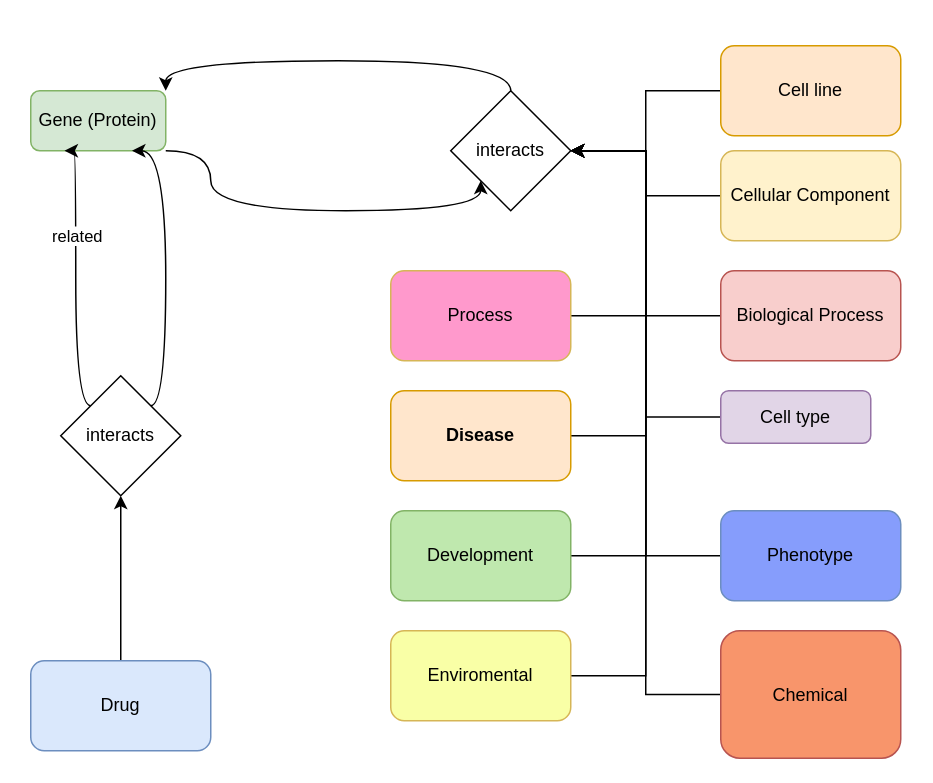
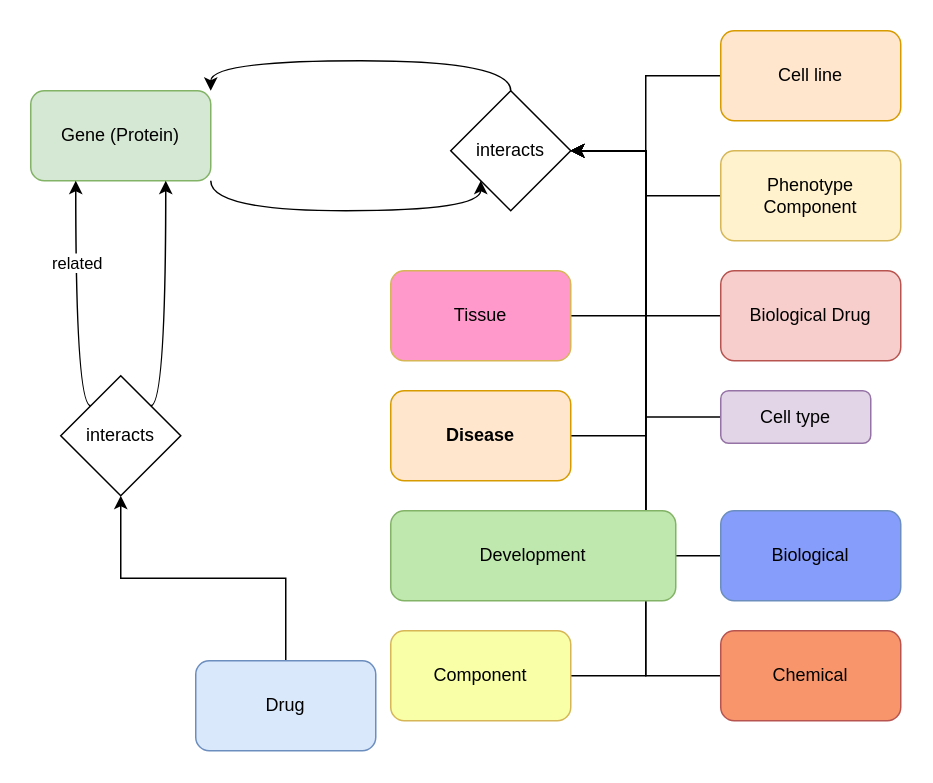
  <mxCell id="0" />
  <mxCell id="1" parent="0" />
  <mxCell id="2" style="edgeStyle=orthogonalEdgeStyle;rounded=0;orthogonalLoop=1;jettySize=auto;html=1;exitX=1;exitY=1;exitDx=0;exitDy=0;entryX=0;entryY=1;entryDx=0;entryDy=0;curved=1;" parent="1" source="3" target="5" edge="1"><mxGeometry relative="1" as="geometry"><Array as="points"><mxPoint x="140" y="140" /><mxPoint x="320" y="140" /></Array></mxGeometry></mxCell>
- <mxCell id="3" value="Gene (Protein)" style="rounded=1;whiteSpace=wrap;html=1;fillColor=#d5e8d4;strokeColor=#82b366;" parent="1" vertex="1"><mxGeometry x="20" y="60" width="90" height="40" as="geometry" /></mxCell>
+ <mxCell id="3" value="Gene (Protein)" style="rounded=1;whiteSpace=wrap;html=1;fillColor=#d5e8d4;strokeColor=#82b366;" parent="1" vertex="1"><mxGeometry x="20" y="60" width="120" height="60" as="geometry" /></mxCell>
  <mxCell id="4" style="edgeStyle=orthogonalEdgeStyle;curved=1;rounded=0;orthogonalLoop=1;jettySize=auto;html=1;exitX=0.5;exitY=0;exitDx=0;exitDy=0;entryX=1;entryY=0;entryDx=0;entryDy=0;" parent="1" source="5" target="3" edge="1"><mxGeometry relative="1" as="geometry" /></mxCell>
  <mxCell id="5" value="interacts" style="rhombus;whiteSpace=wrap;html=1;" parent="1" vertex="1"><mxGeometry x="300" y="60" width="80" height="80" as="geometry" /></mxCell>
  <mxCell id="6" style="edgeStyle=orthogonalEdgeStyle;rounded=0;orthogonalLoop=1;jettySize=auto;html=1;exitX=0;exitY=0.5;exitDx=0;exitDy=0;entryX=1;entryY=0.5;entryDx=0;entryDy=0;" parent="1" source="7" target="5" edge="1"><mxGeometry relative="1" as="geometry" /></mxCell>
- <mxCell id="7" value="Cell line" style="rounded=1;whiteSpace=wrap;html=1;fillColor=#ffe6cc;strokeColor=#d79b00;" parent="1" vertex="1"><mxGeometry x="480" y="30" width="120" height="60" as="geometry" /></mxCell>
+ <mxCell id="7" value="Cell line" style="rounded=1;whiteSpace=wrap;html=1;fillColor=#ffe6cc;strokeColor=#d79b00;" parent="1" vertex="1"><mxGeometry x="480" y="20" width="120" height="60" as="geometry" /></mxCell>
  <mxCell id="8" style="edgeStyle=orthogonalEdgeStyle;rounded=0;orthogonalLoop=1;jettySize=auto;html=1;exitX=0;exitY=0.5;exitDx=0;exitDy=0;" parent="1" source="9" target="5" edge="1"><mxGeometry relative="1" as="geometry" /></mxCell>
- <mxCell id="9" value="Cellular Component" style="rounded=1;whiteSpace=wrap;html=1;fillColor=#fff2cc;strokeColor=#d6b656;" parent="1" vertex="1"><mxGeometry x="480" y="100" width="120" height="60" as="geometry" /></mxCell>
+ <mxCell id="9" value="Phenotype Component" style="rounded=1;whiteSpace=wrap;html=1;fillColor=#fff2cc;strokeColor=#d6b656;" parent="1" vertex="1"><mxGeometry x="480" y="100" width="120" height="60" as="geometry" /></mxCell>
  <mxCell id="10" style="edgeStyle=orthogonalEdgeStyle;rounded=0;orthogonalLoop=1;jettySize=auto;html=1;exitX=0;exitY=0.5;exitDx=0;exitDy=0;entryX=1;entryY=0.5;entryDx=0;entryDy=0;" edge="1" parent="1" source="11" target="5"><mxGeometry relative="1" as="geometry" /></mxCell>
- <mxCell id="11" value="Biological Process" style="rounded=1;whiteSpace=wrap;html=1;fillColor=#f8cecc;strokeColor=#b85450;" parent="1" vertex="1"><mxGeometry x="480" y="180" width="120" height="60" as="geometry" /></mxCell>
+ <mxCell id="11" value="Biological Drug" style="rounded=1;whiteSpace=wrap;html=1;fillColor=#f8cecc;strokeColor=#b85450;" parent="1" vertex="1"><mxGeometry x="480" y="180" width="120" height="60" as="geometry" /></mxCell>
  <mxCell id="12" style="edgeStyle=orthogonalEdgeStyle;rounded=0;orthogonalLoop=1;jettySize=auto;html=1;exitX=0;exitY=0.5;exitDx=0;exitDy=0;entryX=1;entryY=0.5;entryDx=0;entryDy=0;" parent="1" source="13" target="5" edge="1"><mxGeometry relative="1" as="geometry" /></mxCell>
  <mxCell id="13" value="Cell type" style="rounded=1;whiteSpace=wrap;html=1;fillColor=#e1d5e7;strokeColor=#9673a6;" parent="1" vertex="1"><mxGeometry x="480" y="260" width="100" height="35" as="geometry" /></mxCell>
  <mxCell id="14" style="edgeStyle=orthogonalEdgeStyle;rounded=0;orthogonalLoop=1;jettySize=auto;html=1;exitX=0;exitY=0.5;exitDx=0;exitDy=0;entryX=1;entryY=0.5;entryDx=0;entryDy=0;" parent="1" source="15" target="5" edge="1"><mxGeometry relative="1" as="geometry" /></mxCell>
- <mxCell id="15" value="Phenotype" style="rounded=1;whiteSpace=wrap;html=1;strokeColor=#6c8ebf;fillColor=#869DFC;" parent="1" vertex="1"><mxGeometry x="480" y="340" width="120" height="60" as="geometry" /></mxCell>
+ <mxCell id="15" value="Biological" style="rounded=1;whiteSpace=wrap;html=1;strokeColor=#6c8ebf;fillColor=#869DFC;" parent="1" vertex="1"><mxGeometry x="480" y="340" width="120" height="60" as="geometry" /></mxCell>
  <mxCell id="16" style="edgeStyle=orthogonalEdgeStyle;rounded=0;orthogonalLoop=1;jettySize=auto;html=1;exitX=0;exitY=0.5;exitDx=0;exitDy=0;entryX=1;entryY=0.5;entryDx=0;entryDy=0;" parent="1" source="17" target="5" edge="1"><mxGeometry relative="1" as="geometry" /></mxCell>
- <mxCell id="17" value="Chemical" style="rounded=1;whiteSpace=wrap;html=1;strokeColor=#b85450;fillColor=#F8956B;" parent="1" vertex="1"><mxGeometry x="480" y="420" width="120" height="85" as="geometry" /></mxCell>
+ <mxCell id="17" value="Chemical" style="rounded=1;whiteSpace=wrap;html=1;strokeColor=#b85450;fillColor=#F8956B;" parent="1" vertex="1"><mxGeometry x="480" y="420" width="120" height="60" as="geometry" /></mxCell>
  <mxCell id="18" style="edgeStyle=orthogonalEdgeStyle;rounded=0;orthogonalLoop=1;jettySize=auto;html=1;exitX=1;exitY=0.5;exitDx=0;exitDy=0;entryX=1;entryY=0.5;entryDx=0;entryDy=0;" edge="1" parent="1" source="19" target="5"><mxGeometry relative="1" as="geometry"><Array as="points"><mxPoint x="430" y="450" /><mxPoint x="430" y="100" /></Array></mxGeometry></mxCell>
- <mxCell id="19" value="Enviromental" style="rounded=1;whiteSpace=wrap;html=1;strokeColor=#d6b656;fillColor=#F9FFA6;" parent="1" vertex="1"><mxGeometry x="260" y="420" width="120" height="60" as="geometry" /></mxCell>
+ <mxCell id="19" value="Component" style="rounded=1;whiteSpace=wrap;html=1;strokeColor=#d6b656;fillColor=#F9FFA6;" parent="1" vertex="1"><mxGeometry x="260" y="420" width="120" height="60" as="geometry" /></mxCell>
  <mxCell id="20" style="edgeStyle=orthogonalEdgeStyle;rounded=0;orthogonalLoop=1;jettySize=auto;html=1;exitX=1;exitY=0.5;exitDx=0;exitDy=0;" edge="1" parent="1" source="21"><mxGeometry relative="1" as="geometry"><mxPoint x="380" y="100" as="targetPoint" /><Array as="points"><mxPoint x="430" y="370" /><mxPoint x="430" y="100" /></Array></mxGeometry></mxCell>
- <mxCell id="21" value="Development" style="rounded=1;whiteSpace=wrap;html=1;strokeColor=#82b366;fillColor=#BFE8AE;" parent="1" vertex="1"><mxGeometry x="260" y="340" width="120" height="60" as="geometry" /></mxCell>
+ <mxCell id="21" value="Development" style="rounded=1;whiteSpace=wrap;html=1;strokeColor=#82b366;fillColor=#BFE8AE;" parent="1" vertex="1"><mxGeometry x="260" y="340" width="190" height="60" as="geometry" /></mxCell>
  <mxCell id="22" style="edgeStyle=orthogonalEdgeStyle;rounded=0;orthogonalLoop=1;jettySize=auto;html=1;exitX=1;exitY=0.5;exitDx=0;exitDy=0;entryX=1;entryY=0.5;entryDx=0;entryDy=0;" edge="1" parent="1" source="23" target="5"><mxGeometry relative="1" as="geometry"><Array as="points"><mxPoint x="430" y="290" /><mxPoint x="430" y="100" /></Array></mxGeometry></mxCell>
  <mxCell id="23" value="Disease" style="rounded=1;whiteSpace=wrap;html=1;fontStyle=1;strokeColor=#d79b00;fillColor=#ffe6cc;" parent="1" vertex="1"><mxGeometry x="260" y="260" width="120" height="60" as="geometry" /></mxCell>
  <mxCell id="24" style="edgeStyle=orthogonalEdgeStyle;rounded=0;orthogonalLoop=1;jettySize=auto;html=1;exitX=1;exitY=0;exitDx=0;exitDy=0;entryX=0.75;entryY=1;entryDx=0;entryDy=0;curved=1;" parent="1" source="27" target="3" edge="1"><mxGeometry relative="1" as="geometry"><Array as="points"><mxPoint x="110" y="270" /></Array></mxGeometry></mxCell>
  <mxCell id="25" style="edgeStyle=orthogonalEdgeStyle;curved=1;rounded=0;orthogonalLoop=1;jettySize=auto;html=1;exitX=0;exitY=0;exitDx=0;exitDy=0;entryX=0.25;entryY=1;entryDx=0;entryDy=0;" parent="1" source="27" target="3" edge="1"><mxGeometry relative="1" as="geometry"><Array as="points"><mxPoint x="50" y="270" /></Array></mxGeometry></mxCell>
  <mxCell id="26" value="related" style="edgeLabel;html=1;align=center;verticalAlign=middle;resizable=0;points=[];" parent="25" vertex="1" connectable="0"><mxGeometry x="0.325" relative="1" as="geometry"><mxPoint as="offset" /></mxGeometry></mxCell>
  <mxCell id="27" value="interacts" style="rhombus;whiteSpace=wrap;html=1;" parent="1" vertex="1"><mxGeometry x="40" y="250" width="80" height="80" as="geometry" /></mxCell>
  <mxCell id="28" style="edgeStyle=orthogonalEdgeStyle;rounded=0;orthogonalLoop=1;jettySize=auto;html=1;exitX=0.5;exitY=0;exitDx=0;exitDy=0;entryX=0.5;entryY=1;entryDx=0;entryDy=0;" parent="1" source="29" target="27" edge="1"><mxGeometry relative="1" as="geometry" /></mxCell>
- <mxCell id="29" value="Drug" style="rounded=1;whiteSpace=wrap;html=1;fillColor=#dae8fc;strokeColor=#6c8ebf;" parent="1" vertex="1"><mxGeometry x="20" y="440" width="120" height="60" as="geometry" /></mxCell>
+ <mxCell id="29" value="Drug" style="rounded=1;whiteSpace=wrap;html=1;fillColor=#dae8fc;strokeColor=#6c8ebf;" parent="1" vertex="1"><mxGeometry x="130" y="440" width="120" height="60" as="geometry" /></mxCell>
  <mxCell id="30" style="edgeStyle=orthogonalEdgeStyle;rounded=0;orthogonalLoop=1;jettySize=auto;html=1;exitX=1;exitY=0.5;exitDx=0;exitDy=0;entryX=1;entryY=0.5;entryDx=0;entryDy=0;" edge="1" parent="1" source="31" target="5"><mxGeometry relative="1" as="geometry"><Array as="points"><mxPoint x="430" y="210" /><mxPoint x="430" y="100" /></Array></mxGeometry></mxCell>
- <mxCell id="31" value="Process" style="rounded=1;whiteSpace=wrap;html=1;strokeColor=#d6b656;fillColor=#FF99CC;" vertex="1" parent="1"><mxGeometry x="260" y="180" width="120" height="60" as="geometry" /></mxCell>
+ <mxCell id="31" value="Tissue" style="rounded=1;whiteSpace=wrap;html=1;strokeColor=#d6b656;fillColor=#FF99CC;" vertex="1" parent="1"><mxGeometry x="260" y="180" width="120" height="60" as="geometry" /></mxCell>
